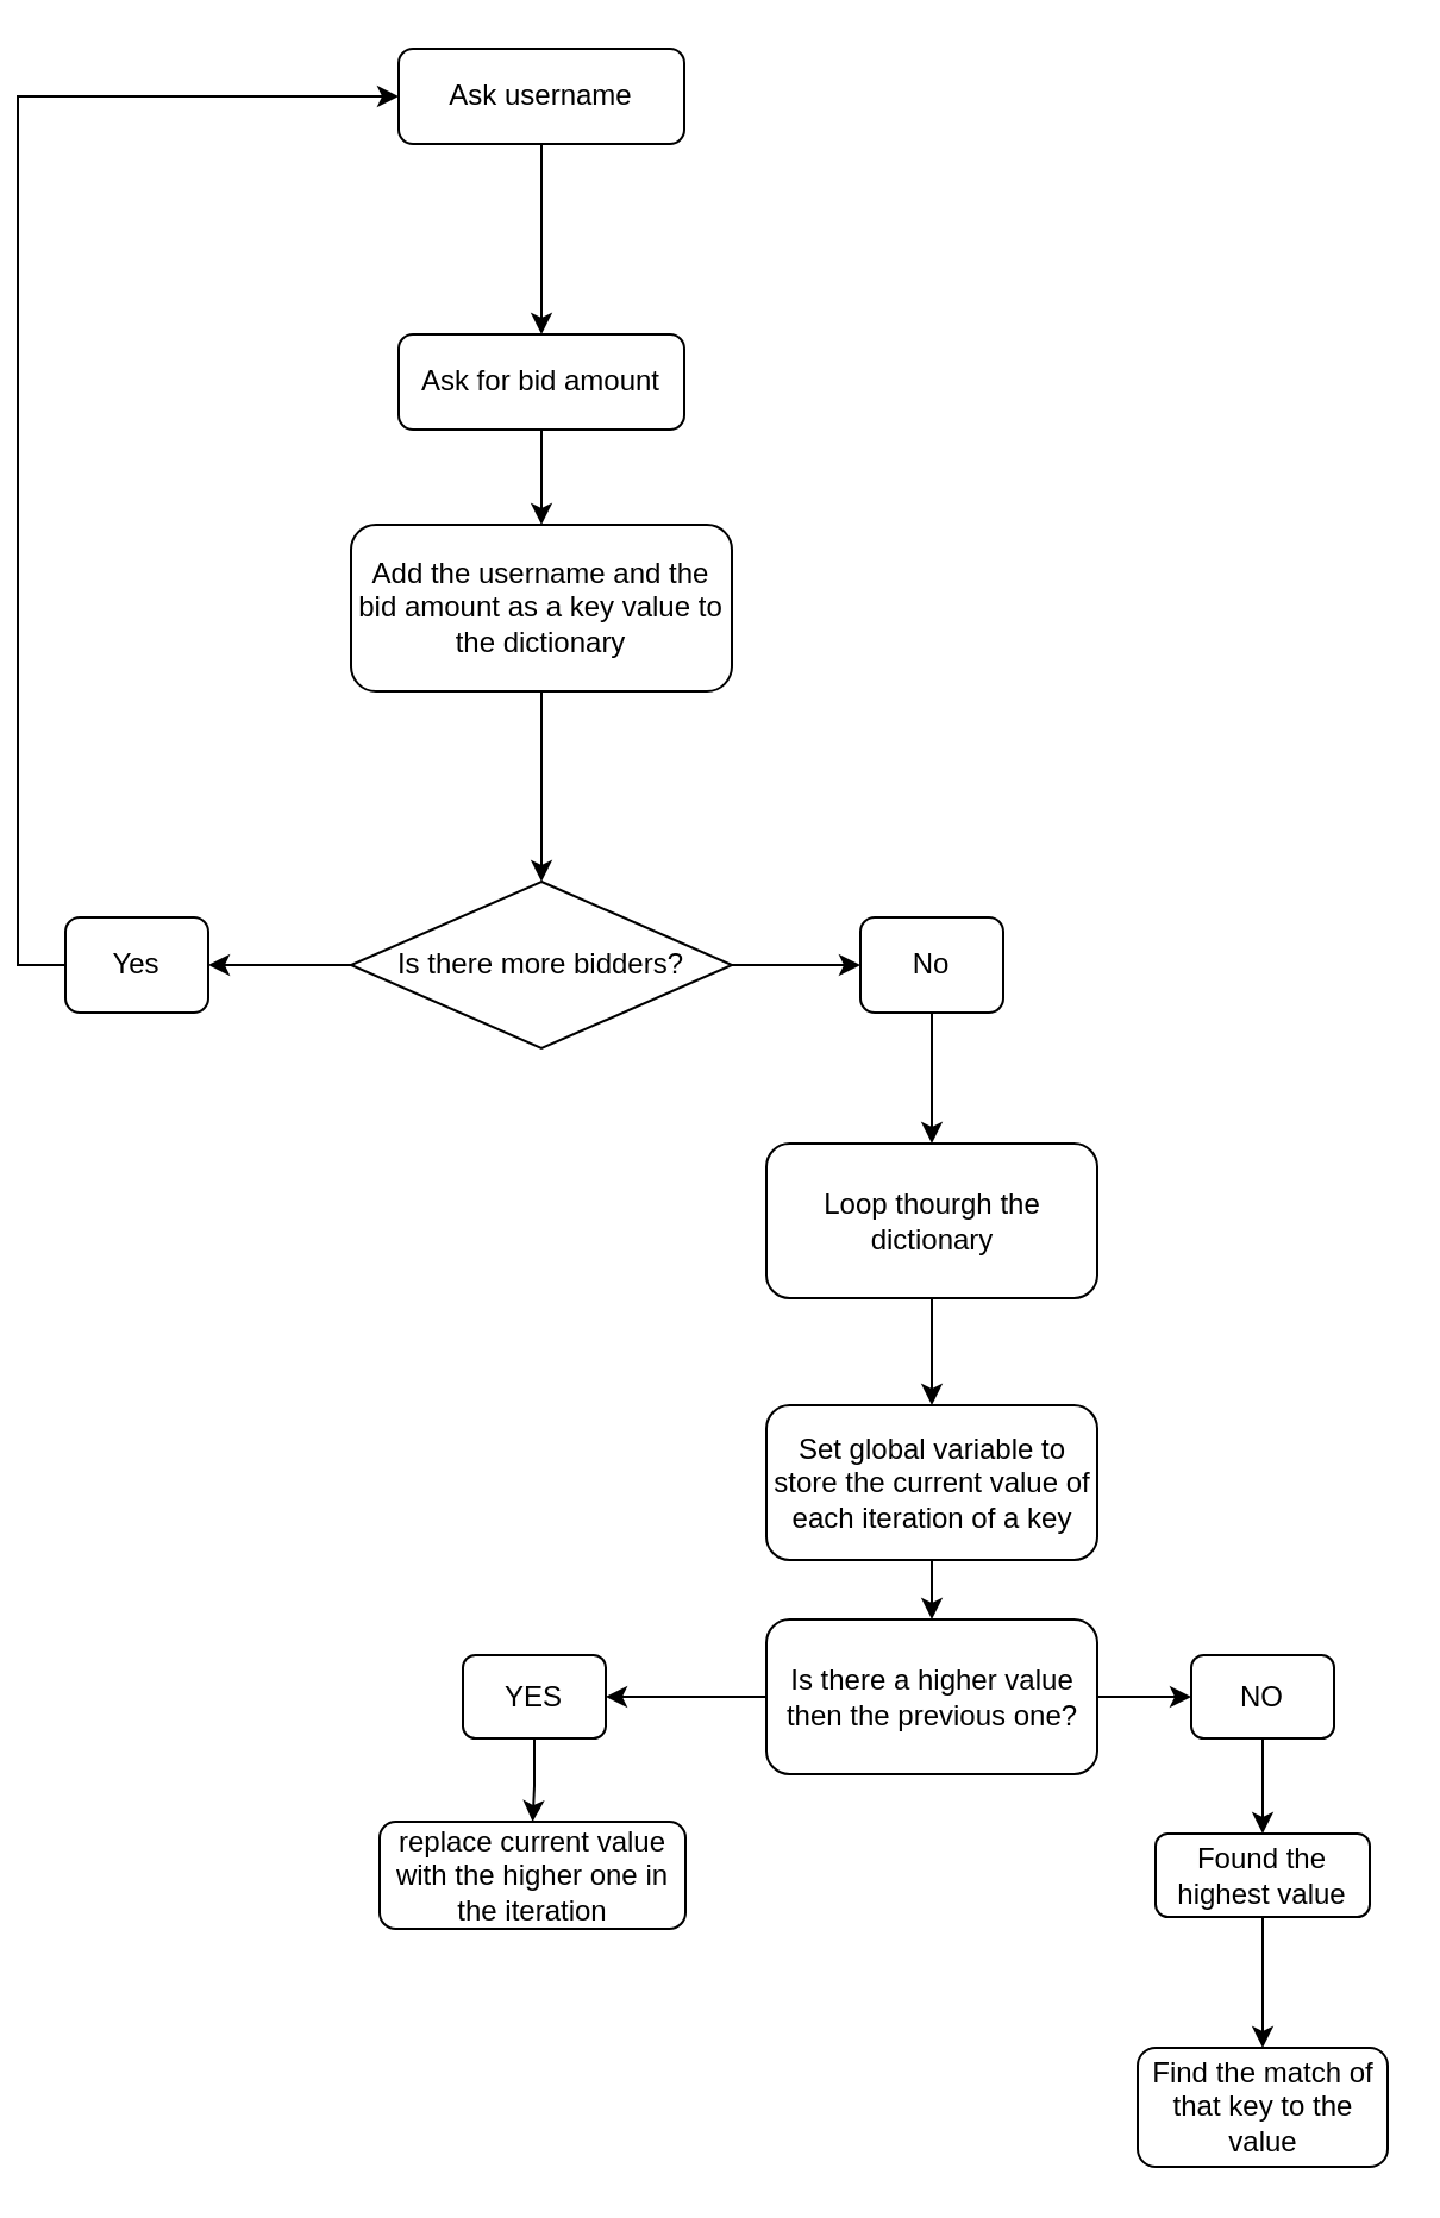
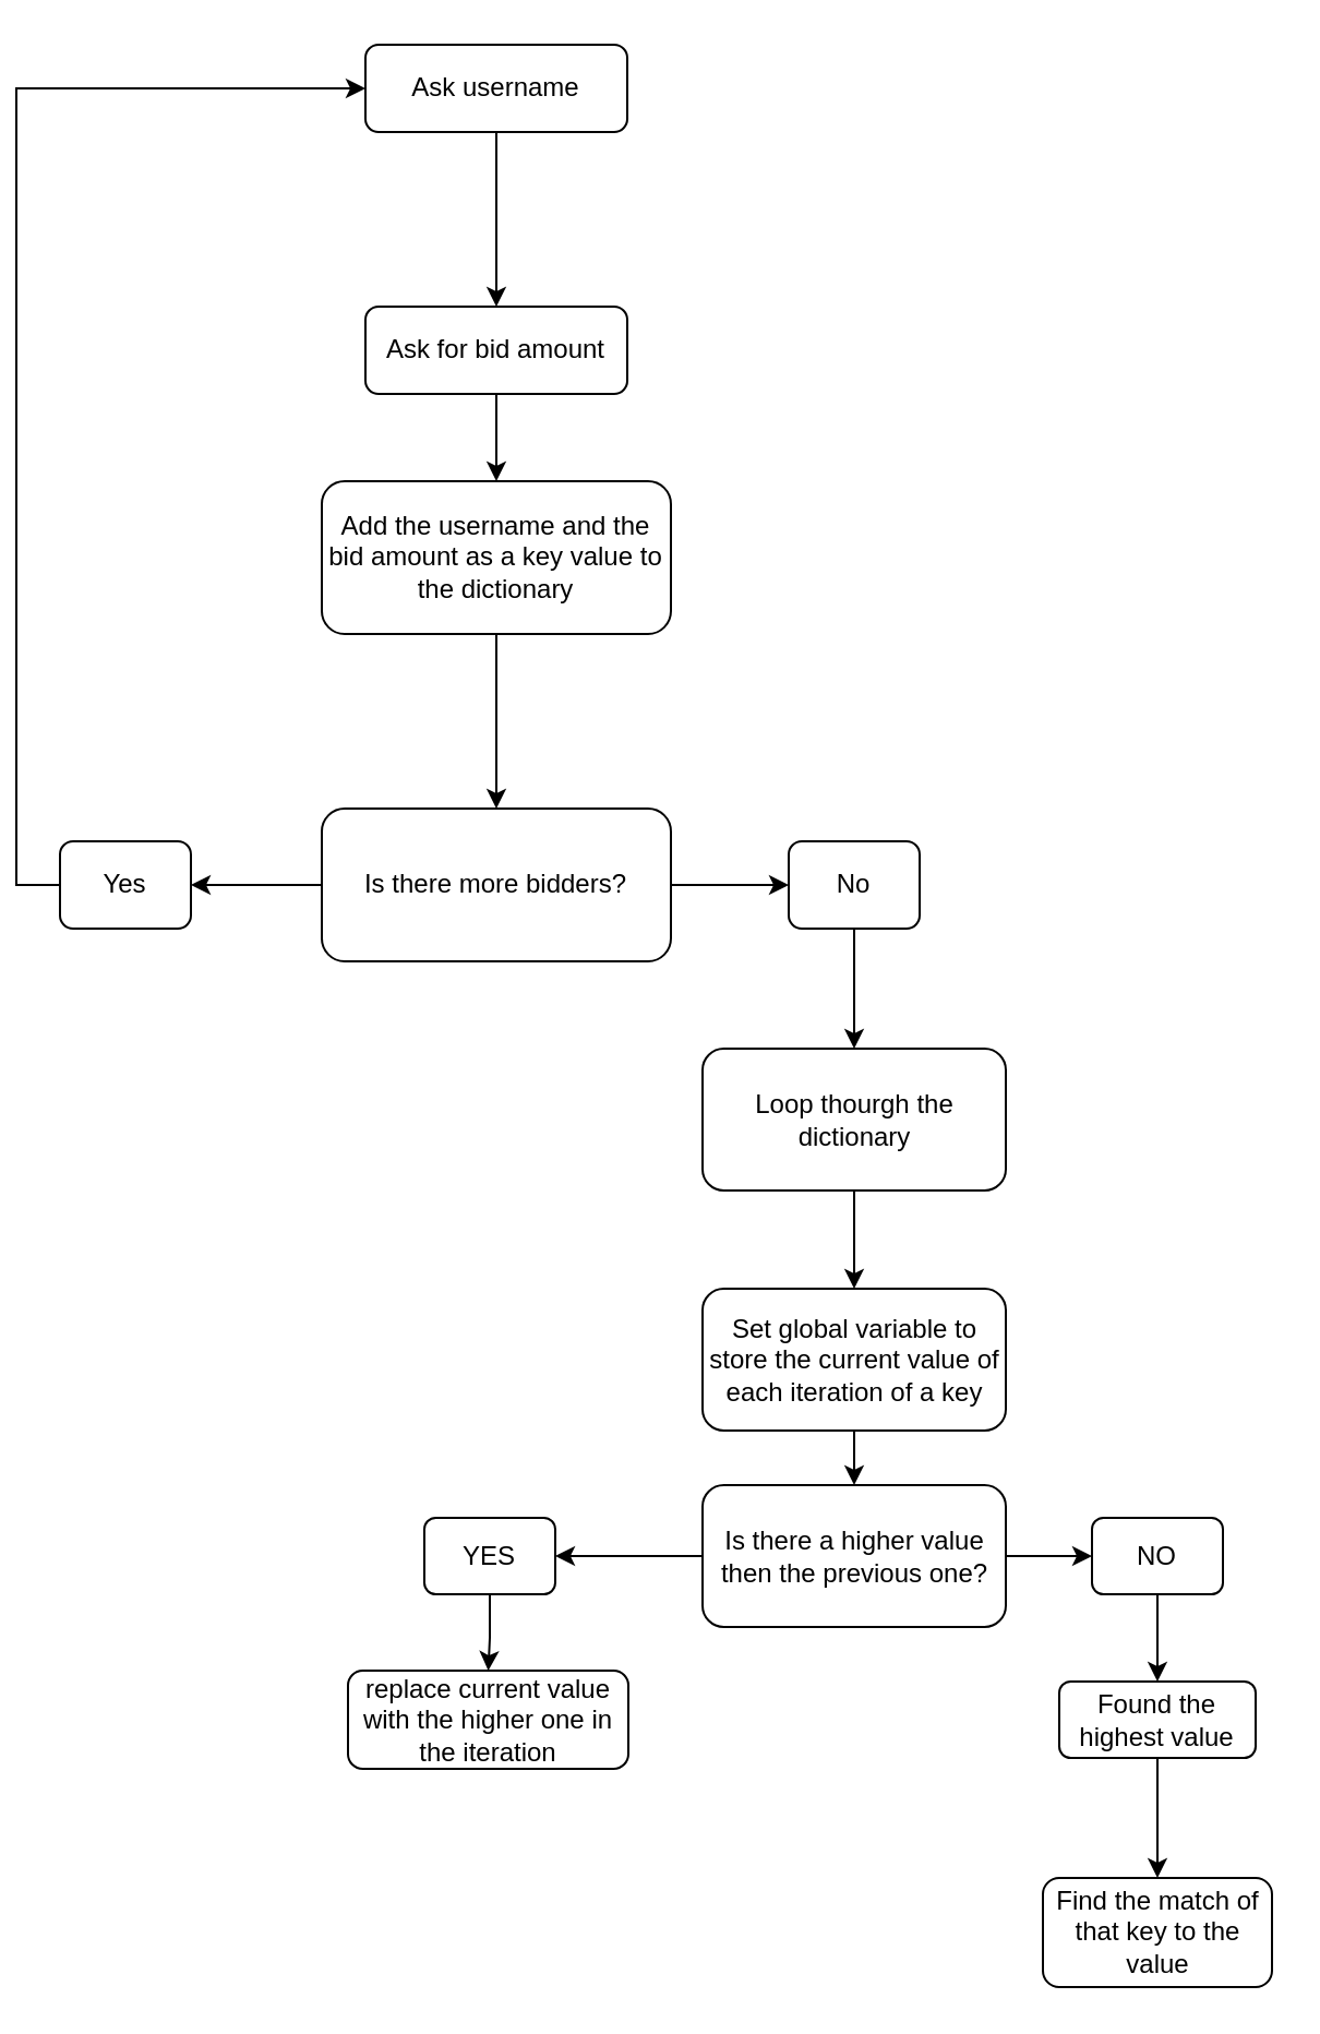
  <mxCell id="0" />
  <mxCell id="1" parent="0" />
  <mxCell id="2" value="" style="edgeStyle=orthogonalEdgeStyle;rounded=0;orthogonalLoop=1;jettySize=auto;html=1;" parent="1" source="3" target="5" edge="1"><mxGeometry relative="1" as="geometry" /></mxCell>
  <mxCell id="3" value="Ask username" style="rounded=1;whiteSpace=wrap;html=1;fontSize=12;glass=0;strokeWidth=1;shadow=0;" parent="1" vertex="1"><mxGeometry x="160" y="20" width="120" height="40" as="geometry" /></mxCell>
  <mxCell id="4" value="" style="edgeStyle=orthogonalEdgeStyle;rounded=0;orthogonalLoop=1;jettySize=auto;html=1;" parent="1" source="5" target="7" edge="1"><mxGeometry relative="1" as="geometry" /></mxCell>
  <mxCell id="5" value="Ask for bid amount" style="rounded=1;whiteSpace=wrap;html=1;fontSize=12;glass=0;strokeWidth=1;shadow=0;" parent="1" vertex="1"><mxGeometry x="160" y="140" width="120" height="40" as="geometry" /></mxCell>
  <mxCell id="6" value="" style="edgeStyle=orthogonalEdgeStyle;rounded=0;orthogonalLoop=1;jettySize=auto;html=1;" parent="1" source="7" target="10" edge="1"><mxGeometry relative="1" as="geometry" /></mxCell>
  <mxCell id="7" value="Add the username and the bid amount as a key value to the dictionary" style="rounded=1;whiteSpace=wrap;html=1;fontSize=12;glass=0;strokeWidth=1;shadow=0;" parent="1" vertex="1"><mxGeometry x="140" y="220" width="160" height="70" as="geometry" /></mxCell>
  <mxCell id="8" value="" style="edgeStyle=orthogonalEdgeStyle;rounded=0;orthogonalLoop=1;jettySize=auto;html=1;" parent="1" source="10" target="12" edge="1"><mxGeometry relative="1" as="geometry" /></mxCell>
  <mxCell id="9" value="" style="edgeStyle=orthogonalEdgeStyle;rounded=0;orthogonalLoop=1;jettySize=auto;html=1;" parent="1" source="10" target="14" edge="1"><mxGeometry relative="1" as="geometry" /></mxCell>
- <mxCell id="10" value="Is there more bidders?" style="rhombus;whiteSpace=wrap;html=1;fontSize=12;glass=0;strokeWidth=1;shadow=0;" parent="1" vertex="1"><mxGeometry x="140" y="370" width="160" height="70" as="geometry" /></mxCell>
+ <mxCell id="10" value="Is there more bidders?" style="rounded=1;whiteSpace=wrap;html=1;fontSize=12;glass=0;strokeWidth=1;shadow=0;" parent="1" vertex="1"><mxGeometry x="140" y="370" width="160" height="70" as="geometry" /></mxCell>
  <mxCell id="11" value="" style="edgeStyle=orthogonalEdgeStyle;rounded=0;orthogonalLoop=1;jettySize=auto;html=1;" parent="1" source="12" target="16" edge="1"><mxGeometry relative="1" as="geometry" /></mxCell>
  <mxCell id="12" value="No" style="rounded=1;whiteSpace=wrap;html=1;fontSize=12;glass=0;strokeWidth=1;shadow=0;" parent="1" vertex="1"><mxGeometry x="354" y="385" width="60" height="40" as="geometry" /></mxCell>
  <mxCell id="13" style="edgeStyle=orthogonalEdgeStyle;rounded=0;orthogonalLoop=1;jettySize=auto;html=1;exitX=0;exitY=0.5;exitDx=0;exitDy=0;entryX=0;entryY=0.5;entryDx=0;entryDy=0;" parent="1" source="14" target="3" edge="1"><mxGeometry relative="1" as="geometry" /></mxCell>
  <mxCell id="14" value="Yes" style="rounded=1;whiteSpace=wrap;html=1;fontSize=12;glass=0;strokeWidth=1;shadow=0;" parent="1" vertex="1"><mxGeometry x="20" y="385" width="60" height="40" as="geometry" /></mxCell>
  <mxCell id="15" value="" style="edgeStyle=orthogonalEdgeStyle;rounded=0;orthogonalLoop=1;jettySize=auto;html=1;" parent="1" source="16" target="18" edge="1"><mxGeometry relative="1" as="geometry" /></mxCell>
  <mxCell id="16" value="Loop thourgh the dictionary" style="rounded=1;whiteSpace=wrap;html=1;fontSize=12;glass=0;strokeWidth=1;shadow=0;" parent="1" vertex="1"><mxGeometry x="314.5" y="480" width="139" height="65" as="geometry" /></mxCell>
  <mxCell id="17" value="" style="edgeStyle=orthogonalEdgeStyle;rounded=0;orthogonalLoop=1;jettySize=auto;html=1;" parent="1" source="18" target="21" edge="1"><mxGeometry relative="1" as="geometry" /></mxCell>
  <mxCell id="18" value="Set global variable to store the current value of each iteration of a key" style="rounded=1;whiteSpace=wrap;html=1;fontSize=12;glass=0;strokeWidth=1;shadow=0;" parent="1" vertex="1"><mxGeometry x="314.5" y="590" width="139" height="65" as="geometry" /></mxCell>
  <mxCell id="19" value="" style="edgeStyle=orthogonalEdgeStyle;rounded=0;orthogonalLoop=1;jettySize=auto;html=1;" parent="1" source="21" target="23" edge="1"><mxGeometry relative="1" as="geometry" /></mxCell>
  <mxCell id="20" value="" style="edgeStyle=orthogonalEdgeStyle;rounded=0;orthogonalLoop=1;jettySize=auto;html=1;" parent="1" source="21" target="25" edge="1"><mxGeometry relative="1" as="geometry" /></mxCell>
  <mxCell id="21" value="Is there a higher value then the previous one?" style="rounded=1;whiteSpace=wrap;html=1;fontSize=12;glass=0;strokeWidth=1;shadow=0;" parent="1" vertex="1"><mxGeometry x="314.5" y="680" width="139" height="65" as="geometry" /></mxCell>
  <mxCell id="22" value="" style="edgeStyle=orthogonalEdgeStyle;rounded=0;orthogonalLoop=1;jettySize=auto;html=1;" parent="1" source="23" target="27" edge="1"><mxGeometry relative="1" as="geometry" /></mxCell>
  <mxCell id="23" value="NO" style="rounded=1;whiteSpace=wrap;html=1;fontSize=12;glass=0;strokeWidth=1;shadow=0;" parent="1" vertex="1"><mxGeometry x="493" y="695" width="60" height="35" as="geometry" /></mxCell>
  <mxCell id="24" value="" style="edgeStyle=orthogonalEdgeStyle;rounded=0;orthogonalLoop=1;jettySize=auto;html=1;" parent="1" source="25" target="29" edge="1"><mxGeometry relative="1" as="geometry" /></mxCell>
  <mxCell id="25" value="YES" style="rounded=1;whiteSpace=wrap;html=1;fontSize=12;glass=0;strokeWidth=1;shadow=0;" parent="1" vertex="1"><mxGeometry x="187" y="695" width="60" height="35" as="geometry" /></mxCell>
  <mxCell id="26" style="edgeStyle=orthogonalEdgeStyle;rounded=0;orthogonalLoop=1;jettySize=auto;html=1;exitX=0.5;exitY=1;exitDx=0;exitDy=0;" parent="1" source="27" target="28" edge="1"><mxGeometry relative="1" as="geometry" /></mxCell>
  <mxCell id="27" value="Found the highest value" style="rounded=1;whiteSpace=wrap;html=1;fontSize=12;glass=0;strokeWidth=1;shadow=0;" parent="1" vertex="1"><mxGeometry x="478" y="770" width="90" height="35" as="geometry" /></mxCell>
  <mxCell id="28" value="Find the match of that key to the value" style="rounded=1;whiteSpace=wrap;html=1;fontSize=12;glass=0;strokeWidth=1;shadow=0;" parent="1" vertex="1"><mxGeometry x="470.5" y="860" width="105" height="50" as="geometry" /></mxCell>
  <mxCell id="29" value="replace current value with the higher one in the iteration" style="rounded=1;whiteSpace=wrap;html=1;fontSize=12;glass=0;strokeWidth=1;shadow=0;" parent="1" vertex="1"><mxGeometry x="152" y="765" width="128.5" height="45" as="geometry" /></mxCell>
